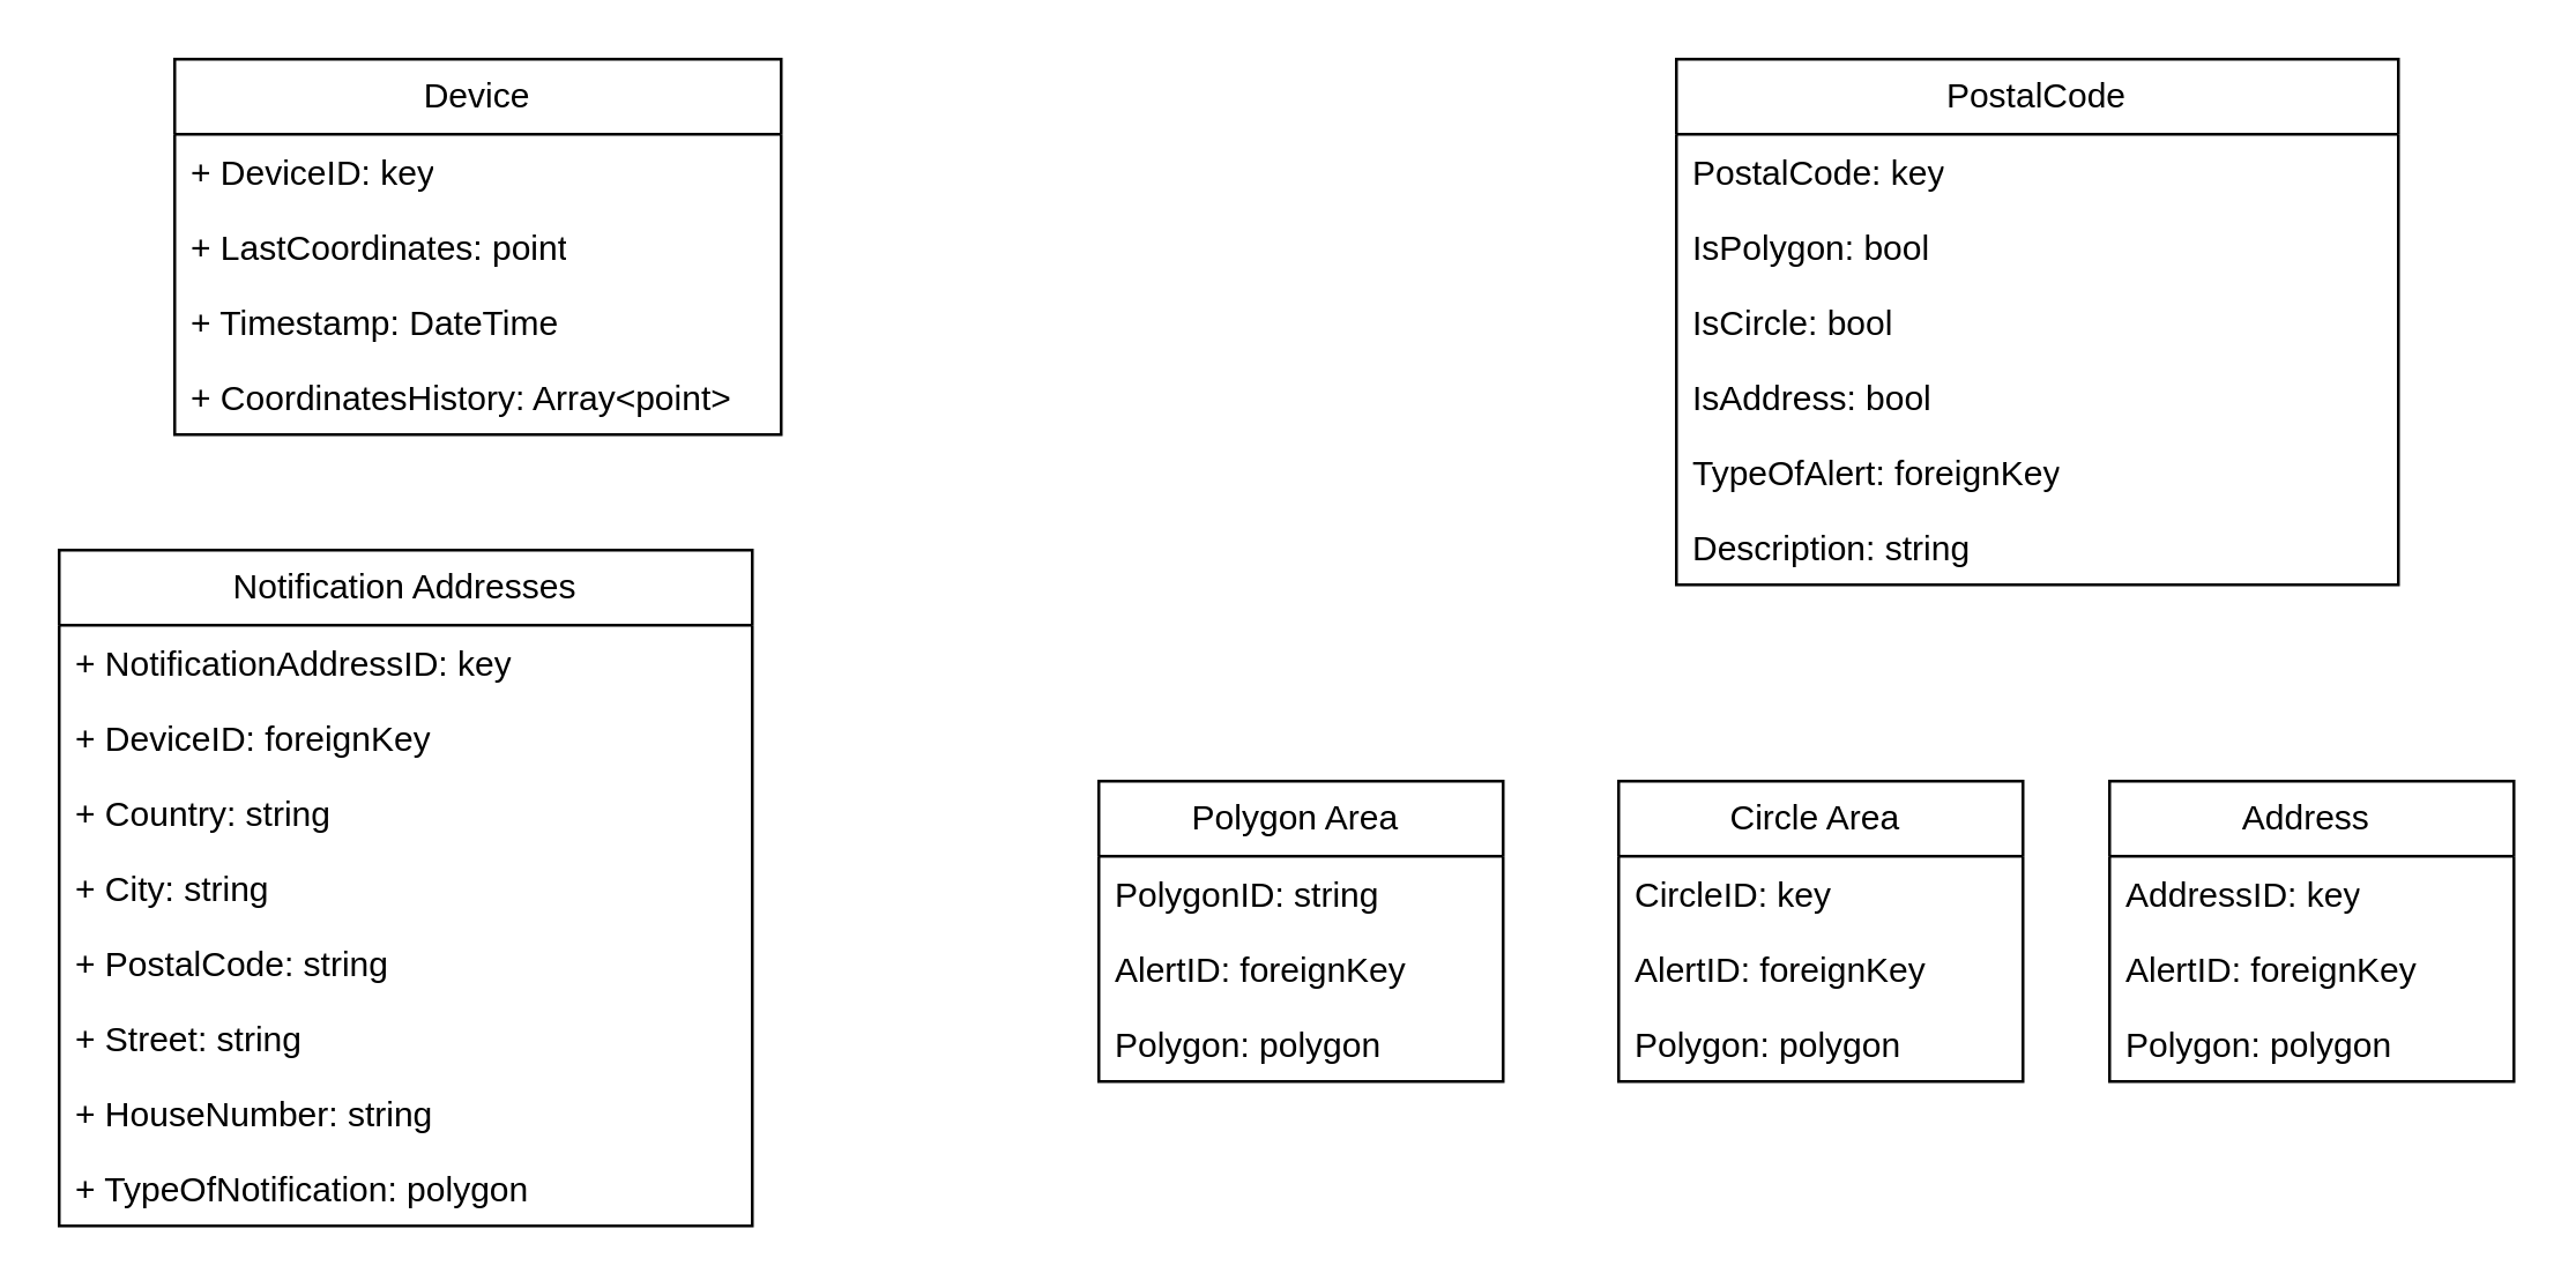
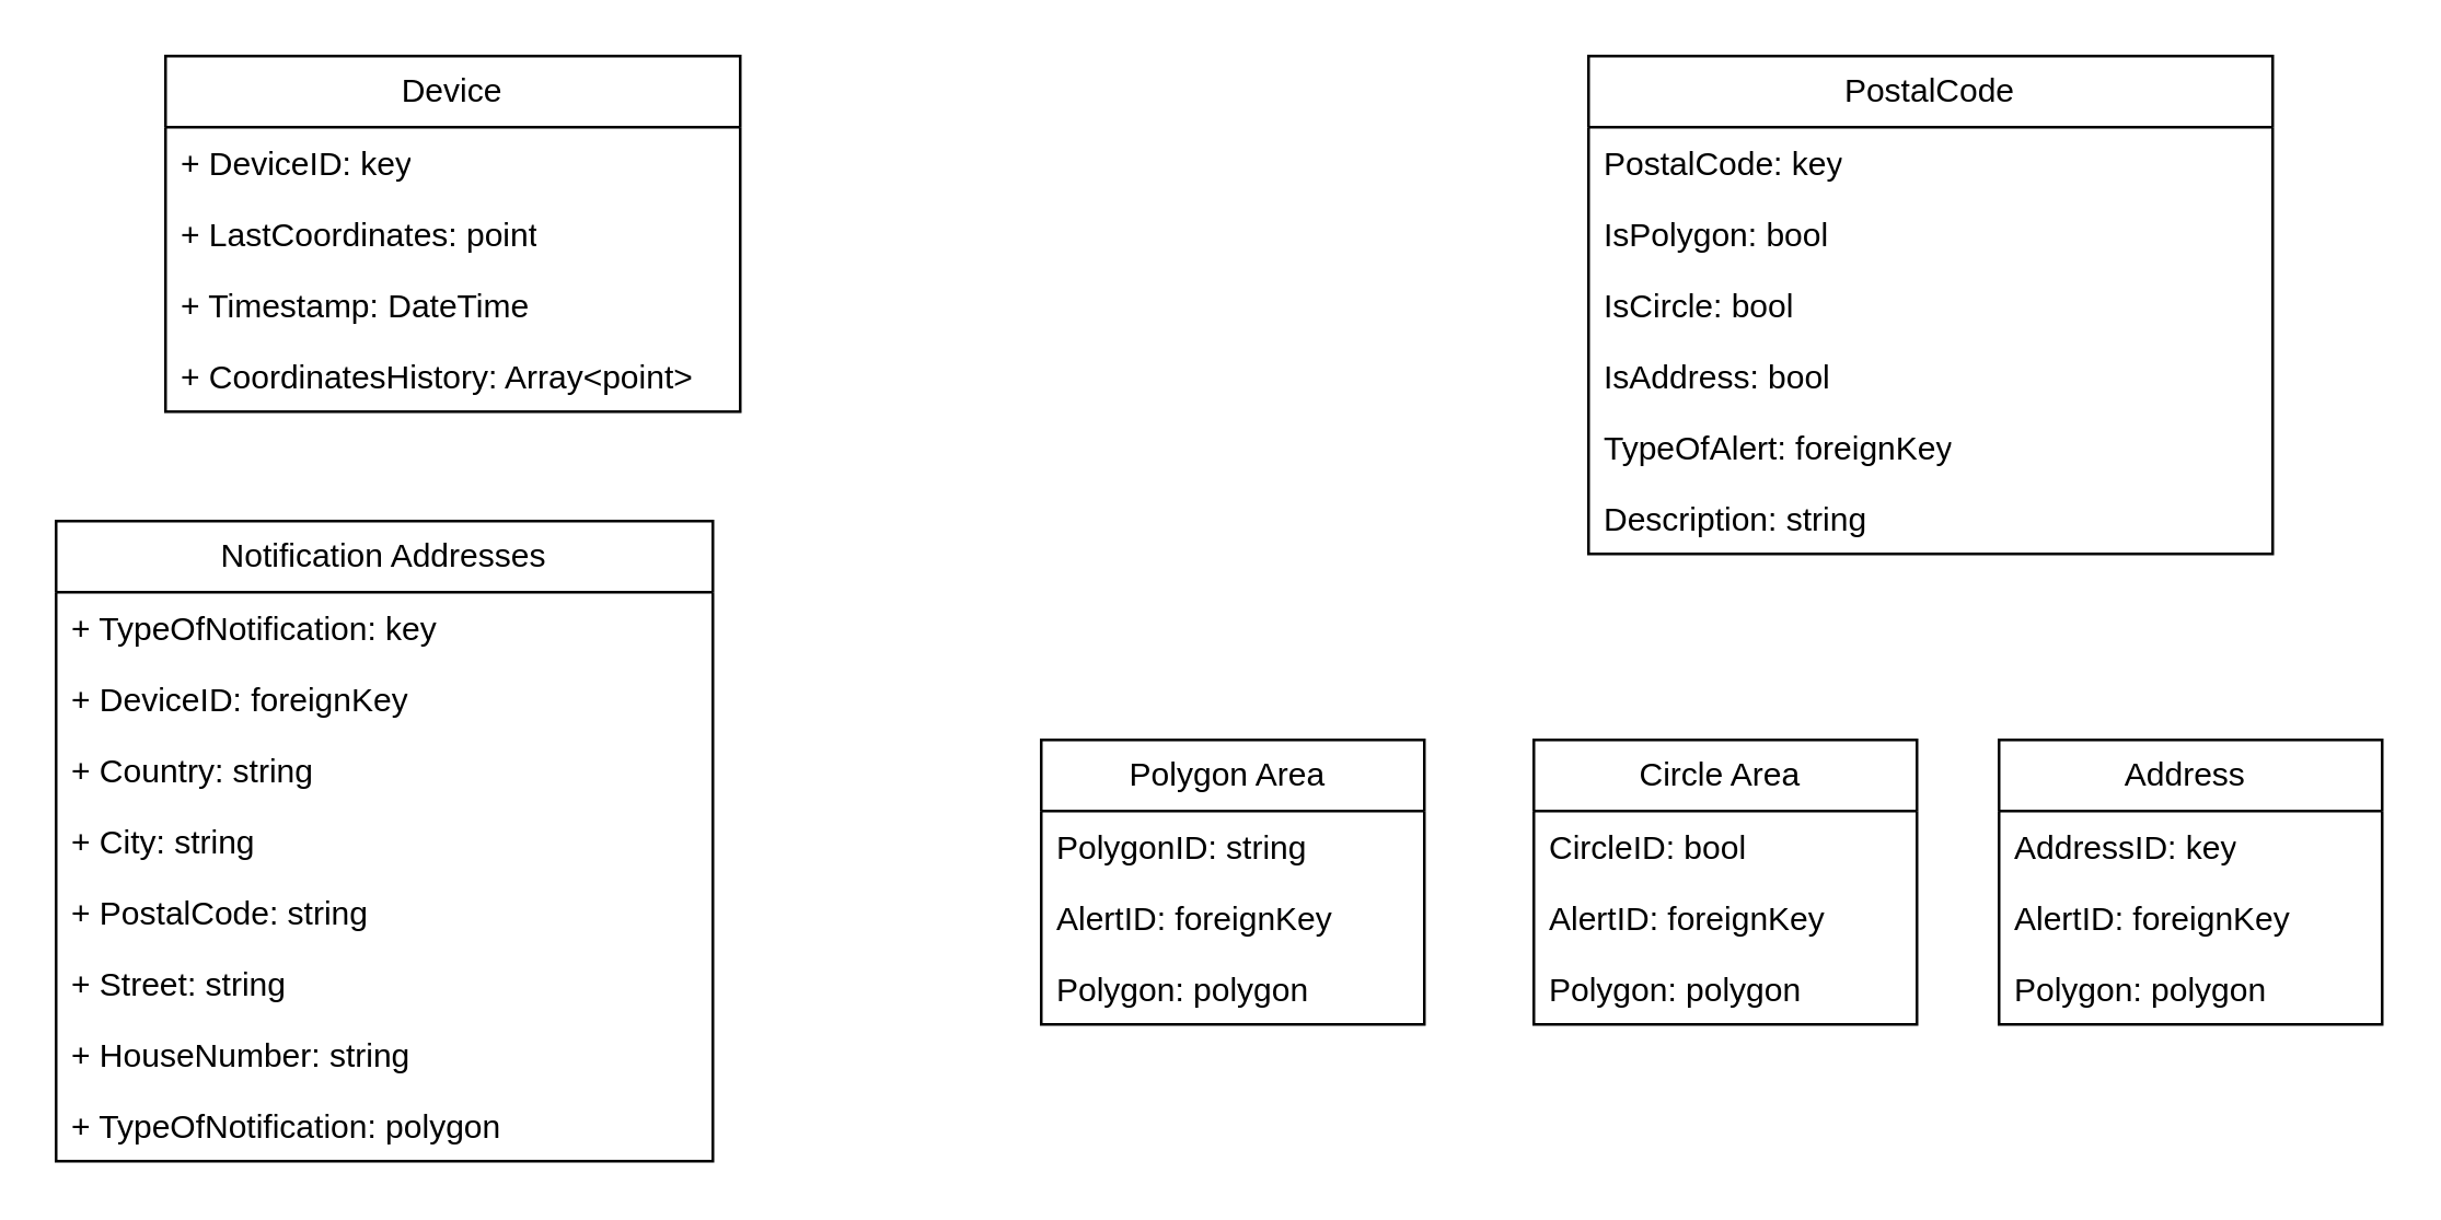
  <mxCell id="0" />
  <mxCell id="1" parent="0" />
  <mxCell id="2" value="Device" style="swimlane;fontStyle=0;childLayout=stackLayout;horizontal=1;startSize=26;fillColor=none;horizontalStack=0;resizeParent=1;resizeParentMax=0;resizeLast=0;collapsible=1;marginBottom=0;whiteSpace=wrap;html=1;" parent="1" vertex="1"><mxGeometry x="60" y="20" width="210" height="130" as="geometry" /></mxCell>
  <mxCell id="3" value="+ DeviceID: key" style="text;strokeColor=none;fillColor=none;align=left;verticalAlign=top;spacingLeft=4;spacingRight=4;overflow=hidden;rotatable=0;points=[[0,0.5],[1,0.5]];portConstraint=eastwest;whiteSpace=wrap;html=1;" parent="2" vertex="1"><mxGeometry y="26" width="210" height="26" as="geometry" /></mxCell>
  <mxCell id="4" value="+ LastCoordinates: point" style="text;strokeColor=none;fillColor=none;align=left;verticalAlign=top;spacingLeft=4;spacingRight=4;overflow=hidden;rotatable=0;points=[[0,0.5],[1,0.5]];portConstraint=eastwest;whiteSpace=wrap;html=1;" vertex="1" parent="2"><mxGeometry y="52" width="210" height="26" as="geometry" /></mxCell>
  <mxCell id="5" value="+ Timestamp: DateTime" style="text;strokeColor=none;fillColor=none;align=left;verticalAlign=top;spacingLeft=4;spacingRight=4;overflow=hidden;rotatable=0;points=[[0,0.5],[1,0.5]];portConstraint=eastwest;whiteSpace=wrap;html=1;" vertex="1" parent="2"><mxGeometry y="78" width="210" height="26" as="geometry" /></mxCell>
  <mxCell id="6" value="+ CoordinatesHistory: Array&amp;lt;point&amp;gt;" style="text;strokeColor=none;fillColor=none;align=left;verticalAlign=top;spacingLeft=4;spacingRight=4;overflow=hidden;rotatable=0;points=[[0,0.5],[1,0.5]];portConstraint=eastwest;whiteSpace=wrap;html=1;" vertex="1" parent="2"><mxGeometry y="104" width="210" height="26" as="geometry" /></mxCell>
  <mxCell id="7" value="PostalCode" style="swimlane;fontStyle=0;childLayout=stackLayout;horizontal=1;startSize=26;fillColor=none;horizontalStack=0;resizeParent=1;resizeParentMax=0;resizeLast=0;collapsible=1;marginBottom=0;whiteSpace=wrap;html=1;" parent="1" vertex="1"><mxGeometry x="580" y="20" width="250" height="182" as="geometry" /></mxCell>
  <mxCell id="8" value="PostalCode: key" style="text;strokeColor=none;fillColor=none;align=left;verticalAlign=top;spacingLeft=4;spacingRight=4;overflow=hidden;rotatable=0;points=[[0,0.5],[1,0.5]];portConstraint=eastwest;whiteSpace=wrap;html=1;" parent="7" vertex="1"><mxGeometry y="26" width="250" height="26" as="geometry" /></mxCell>
  <mxCell id="9" value="IsPolygon: bool" style="text;strokeColor=none;fillColor=none;align=left;verticalAlign=top;spacingLeft=4;spacingRight=4;overflow=hidden;rotatable=0;points=[[0,0.5],[1,0.5]];portConstraint=eastwest;whiteSpace=wrap;html=1;" parent="7" vertex="1"><mxGeometry y="52" width="250" height="26" as="geometry" /></mxCell>
  <mxCell id="10" value="IsCircle: bool" style="text;strokeColor=none;fillColor=none;align=left;verticalAlign=top;spacingLeft=4;spacingRight=4;overflow=hidden;rotatable=0;points=[[0,0.5],[1,0.5]];portConstraint=eastwest;whiteSpace=wrap;html=1;" vertex="1" parent="7"><mxGeometry y="78" width="250" height="26" as="geometry" /></mxCell>
  <mxCell id="11" value="IsAddress: bool" style="text;strokeColor=none;fillColor=none;align=left;verticalAlign=top;spacingLeft=4;spacingRight=4;overflow=hidden;rotatable=0;points=[[0,0.5],[1,0.5]];portConstraint=eastwest;whiteSpace=wrap;html=1;" vertex="1" parent="7"><mxGeometry y="104" width="250" height="26" as="geometry" /></mxCell>
  <mxCell id="12" value="TypeOfAlert: foreignKey" style="text;strokeColor=none;fillColor=none;align=left;verticalAlign=top;spacingLeft=4;spacingRight=4;overflow=hidden;rotatable=0;points=[[0,0.5],[1,0.5]];portConstraint=eastwest;whiteSpace=wrap;html=1;" parent="7" vertex="1"><mxGeometry y="130" width="250" height="26" as="geometry" /></mxCell>
  <mxCell id="13" value="Description: string" style="text;strokeColor=none;fillColor=none;align=left;verticalAlign=top;spacingLeft=4;spacingRight=4;overflow=hidden;rotatable=0;points=[[0,0.5],[1,0.5]];portConstraint=eastwest;whiteSpace=wrap;html=1;" parent="7" vertex="1"><mxGeometry y="156" width="250" height="26" as="geometry" /></mxCell>
  <mxCell id="14" value="Polygon Area&amp;nbsp;" style="swimlane;fontStyle=0;childLayout=stackLayout;horizontal=1;startSize=26;fillColor=none;horizontalStack=0;resizeParent=1;resizeParentMax=0;resizeLast=0;collapsible=1;marginBottom=0;whiteSpace=wrap;html=1;" parent="1" vertex="1"><mxGeometry x="380" y="270" width="140" height="104" as="geometry" /></mxCell>
  <mxCell id="15" value="PolygonID: string" style="text;strokeColor=none;fillColor=none;align=left;verticalAlign=top;spacingLeft=4;spacingRight=4;overflow=hidden;rotatable=0;points=[[0,0.5],[1,0.5]];portConstraint=eastwest;whiteSpace=wrap;html=1;" parent="14" vertex="1"><mxGeometry y="26" width="140" height="26" as="geometry" /></mxCell>
  <mxCell id="16" value="AlertID: foreignKey" style="text;strokeColor=none;fillColor=none;align=left;verticalAlign=top;spacingLeft=4;spacingRight=4;overflow=hidden;rotatable=0;points=[[0,0.5],[1,0.5]];portConstraint=eastwest;whiteSpace=wrap;html=1;" parent="14" vertex="1"><mxGeometry y="52" width="140" height="26" as="geometry" /></mxCell>
  <mxCell id="17" value="Polygon: polygon" style="text;strokeColor=none;fillColor=none;align=left;verticalAlign=top;spacingLeft=4;spacingRight=4;overflow=hidden;rotatable=0;points=[[0,0.5],[1,0.5]];portConstraint=eastwest;whiteSpace=wrap;html=1;" parent="14" vertex="1"><mxGeometry y="78" width="140" height="26" as="geometry" /></mxCell>
  <mxCell id="18" value="Circle Area&amp;nbsp;" style="swimlane;fontStyle=0;childLayout=stackLayout;horizontal=1;startSize=26;fillColor=none;horizontalStack=0;resizeParent=1;resizeParentMax=0;resizeLast=0;collapsible=1;marginBottom=0;whiteSpace=wrap;html=1;" vertex="1" parent="1"><mxGeometry x="560" y="270" width="140" height="104" as="geometry" /></mxCell>
- <mxCell id="19" value="CircleID: key" style="text;strokeColor=none;fillColor=none;align=left;verticalAlign=top;spacingLeft=4;spacingRight=4;overflow=hidden;rotatable=0;points=[[0,0.5],[1,0.5]];portConstraint=eastwest;whiteSpace=wrap;html=1;" vertex="1" parent="18"><mxGeometry y="26" width="140" height="26" as="geometry" /></mxCell>
+ <mxCell id="19" value="CircleID: bool" style="text;strokeColor=none;fillColor=none;align=left;verticalAlign=top;spacingLeft=4;spacingRight=4;overflow=hidden;rotatable=0;points=[[0,0.5],[1,0.5]];portConstraint=eastwest;whiteSpace=wrap;html=1;" vertex="1" parent="18"><mxGeometry y="26" width="140" height="26" as="geometry" /></mxCell>
  <mxCell id="20" value="AlertID: foreignKey" style="text;strokeColor=none;fillColor=none;align=left;verticalAlign=top;spacingLeft=4;spacingRight=4;overflow=hidden;rotatable=0;points=[[0,0.5],[1,0.5]];portConstraint=eastwest;whiteSpace=wrap;html=1;" vertex="1" parent="18"><mxGeometry y="52" width="140" height="26" as="geometry" /></mxCell>
  <mxCell id="21" value="Polygon: polygon" style="text;strokeColor=none;fillColor=none;align=left;verticalAlign=top;spacingLeft=4;spacingRight=4;overflow=hidden;rotatable=0;points=[[0,0.5],[1,0.5]];portConstraint=eastwest;whiteSpace=wrap;html=1;" vertex="1" parent="18"><mxGeometry y="78" width="140" height="26" as="geometry" /></mxCell>
  <mxCell id="22" value="Address&amp;nbsp;" style="swimlane;fontStyle=0;childLayout=stackLayout;horizontal=1;startSize=26;fillColor=none;horizontalStack=0;resizeParent=1;resizeParentMax=0;resizeLast=0;collapsible=1;marginBottom=0;whiteSpace=wrap;html=1;" vertex="1" parent="1"><mxGeometry x="730" y="270" width="140" height="104" as="geometry" /></mxCell>
  <mxCell id="23" value="AddressID: key" style="text;strokeColor=none;fillColor=none;align=left;verticalAlign=top;spacingLeft=4;spacingRight=4;overflow=hidden;rotatable=0;points=[[0,0.5],[1,0.5]];portConstraint=eastwest;whiteSpace=wrap;html=1;" vertex="1" parent="22"><mxGeometry y="26" width="140" height="26" as="geometry" /></mxCell>
  <mxCell id="24" value="AlertID: foreignKey" style="text;strokeColor=none;fillColor=none;align=left;verticalAlign=top;spacingLeft=4;spacingRight=4;overflow=hidden;rotatable=0;points=[[0,0.5],[1,0.5]];portConstraint=eastwest;whiteSpace=wrap;html=1;" vertex="1" parent="22"><mxGeometry y="52" width="140" height="26" as="geometry" /></mxCell>
  <mxCell id="25" value="Polygon: polygon" style="text;strokeColor=none;fillColor=none;align=left;verticalAlign=top;spacingLeft=4;spacingRight=4;overflow=hidden;rotatable=0;points=[[0,0.5],[1,0.5]];portConstraint=eastwest;whiteSpace=wrap;html=1;" vertex="1" parent="22"><mxGeometry y="78" width="140" height="26" as="geometry" /></mxCell>
  <mxCell id="26" value="Notification Addresses" style="swimlane;fontStyle=0;childLayout=stackLayout;horizontal=1;startSize=26;fillColor=none;horizontalStack=0;resizeParent=1;resizeParentMax=0;resizeLast=0;collapsible=1;marginBottom=0;whiteSpace=wrap;html=1;" vertex="1" parent="1"><mxGeometry x="20" y="190" width="240" height="234" as="geometry" /></mxCell>
- <mxCell id="27" value="+ NotificationAddressID: key" style="text;strokeColor=none;fillColor=none;align=left;verticalAlign=top;spacingLeft=4;spacingRight=4;overflow=hidden;rotatable=0;points=[[0,0.5],[1,0.5]];portConstraint=eastwest;whiteSpace=wrap;html=1;" vertex="1" parent="26"><mxGeometry y="26" width="240" height="26" as="geometry" /></mxCell>
+ <mxCell id="27" value="+ TypeOfNotification: key" style="text;strokeColor=none;fillColor=none;align=left;verticalAlign=top;spacingLeft=4;spacingRight=4;overflow=hidden;rotatable=0;points=[[0,0.5],[1,0.5]];portConstraint=eastwest;whiteSpace=wrap;html=1;" vertex="1" parent="26"><mxGeometry y="26" width="240" height="26" as="geometry" /></mxCell>
  <mxCell id="28" value="+ DeviceID: foreignKey" style="text;strokeColor=none;fillColor=none;align=left;verticalAlign=top;spacingLeft=4;spacingRight=4;overflow=hidden;rotatable=0;points=[[0,0.5],[1,0.5]];portConstraint=eastwest;whiteSpace=wrap;html=1;" vertex="1" parent="26"><mxGeometry y="52" width="240" height="26" as="geometry" /></mxCell>
  <mxCell id="29" value="+ Country: string" style="text;strokeColor=none;fillColor=none;align=left;verticalAlign=top;spacingLeft=4;spacingRight=4;overflow=hidden;rotatable=0;points=[[0,0.5],[1,0.5]];portConstraint=eastwest;whiteSpace=wrap;html=1;" vertex="1" parent="26"><mxGeometry y="78" width="240" height="26" as="geometry" /></mxCell>
  <mxCell id="30" value="+ City: string" style="text;strokeColor=none;fillColor=none;align=left;verticalAlign=top;spacingLeft=4;spacingRight=4;overflow=hidden;rotatable=0;points=[[0,0.5],[1,0.5]];portConstraint=eastwest;whiteSpace=wrap;html=1;fontStyle=0" vertex="1" parent="26"><mxGeometry y="104" width="240" height="26" as="geometry" /></mxCell>
  <mxCell id="31" value="+ PostalCode: string" style="text;strokeColor=none;fillColor=none;align=left;verticalAlign=top;spacingLeft=4;spacingRight=4;overflow=hidden;rotatable=0;points=[[0,0.5],[1,0.5]];portConstraint=eastwest;whiteSpace=wrap;html=1;" vertex="1" parent="26"><mxGeometry y="130" width="240" height="26" as="geometry" /></mxCell>
  <mxCell id="32" value="+ Street: string" style="text;strokeColor=none;fillColor=none;align=left;verticalAlign=top;spacingLeft=4;spacingRight=4;overflow=hidden;rotatable=0;points=[[0,0.5],[1,0.5]];portConstraint=eastwest;whiteSpace=wrap;html=1;fontStyle=0" vertex="1" parent="26"><mxGeometry y="156" width="240" height="26" as="geometry" /></mxCell>
  <mxCell id="33" value="+ HouseNumber: string" style="text;strokeColor=none;fillColor=none;align=left;verticalAlign=top;spacingLeft=4;spacingRight=4;overflow=hidden;rotatable=0;points=[[0,0.5],[1,0.5]];portConstraint=eastwest;whiteSpace=wrap;html=1;fontStyle=0" vertex="1" parent="26"><mxGeometry y="182" width="240" height="26" as="geometry" /></mxCell>
  <mxCell id="34" value="+ TypeOfNotification: polygon" style="text;strokeColor=none;fillColor=none;align=left;verticalAlign=top;spacingLeft=4;spacingRight=4;overflow=hidden;rotatable=0;points=[[0,0.5],[1,0.5]];portConstraint=eastwest;whiteSpace=wrap;html=1;" vertex="1" parent="26"><mxGeometry y="208" width="240" height="26" as="geometry" /></mxCell>
